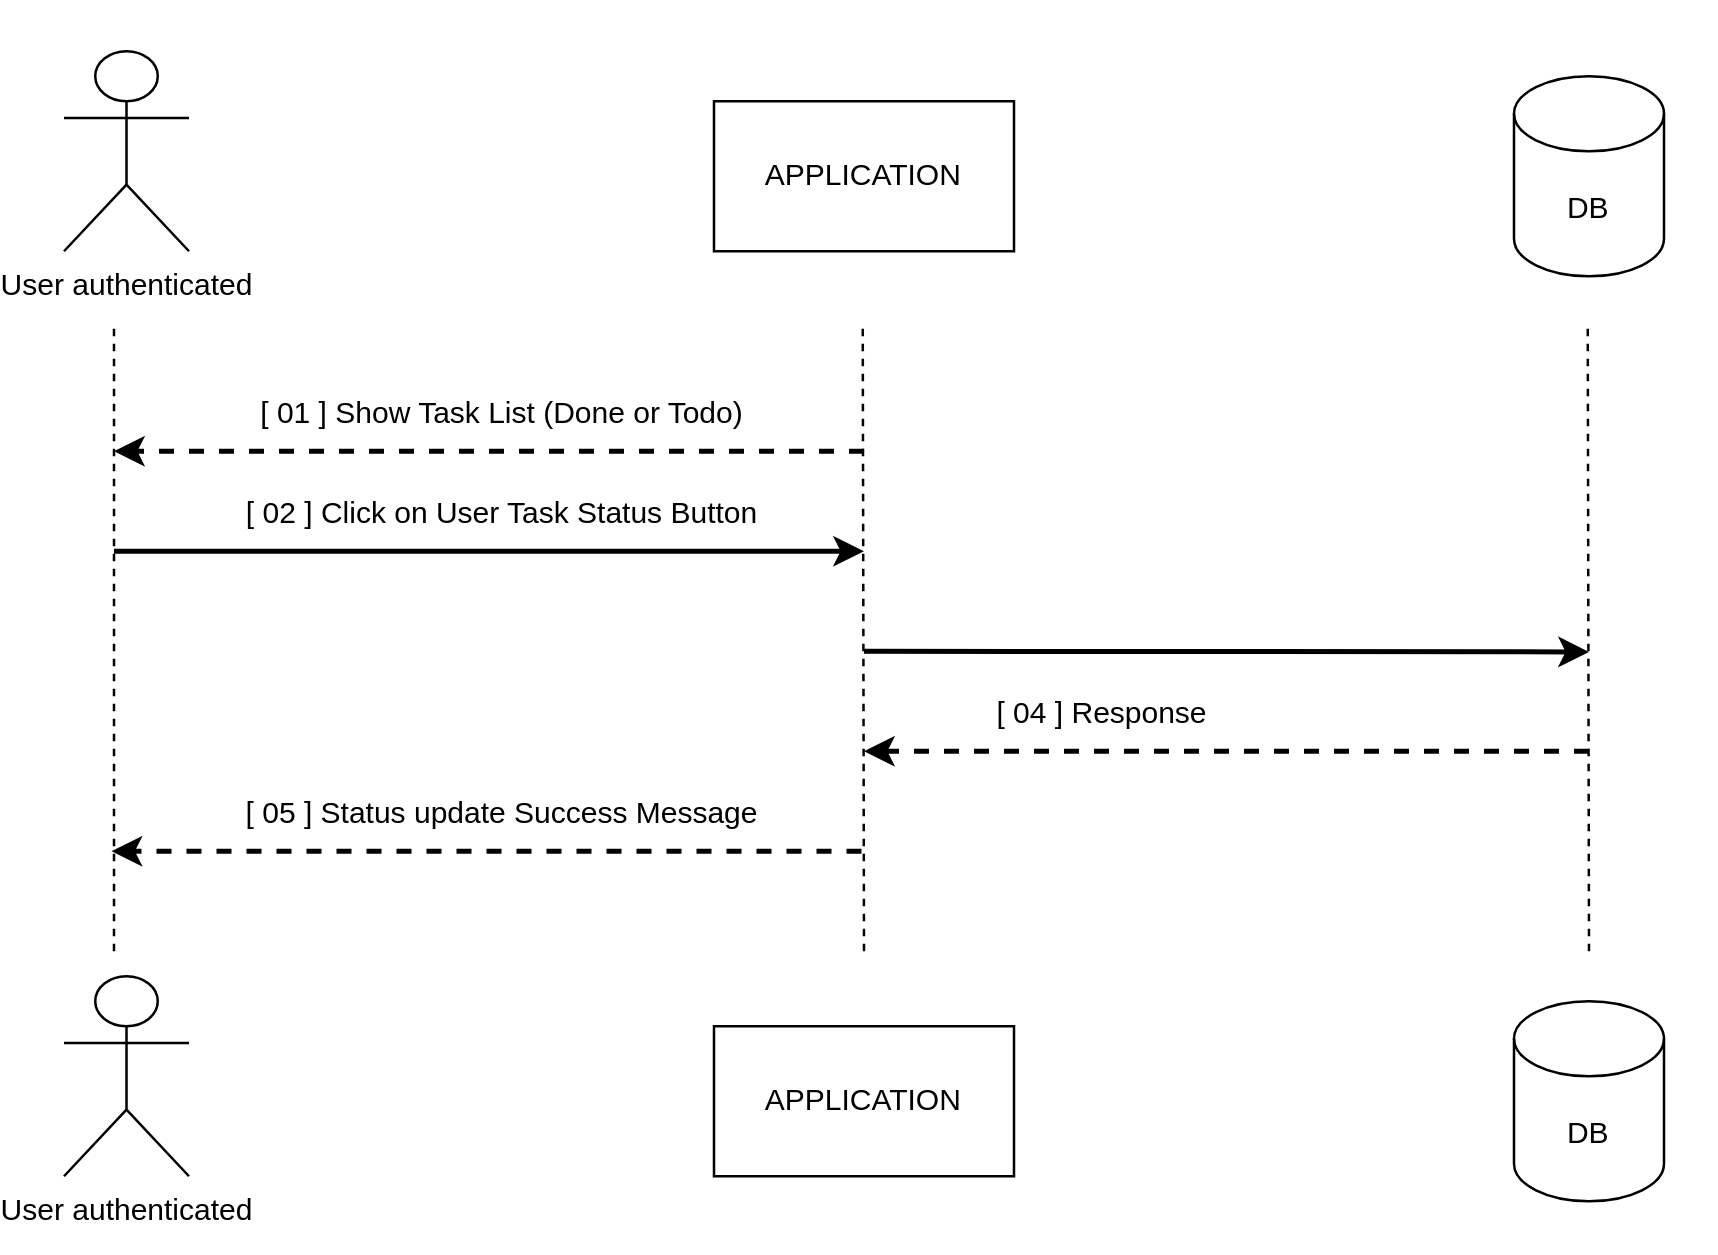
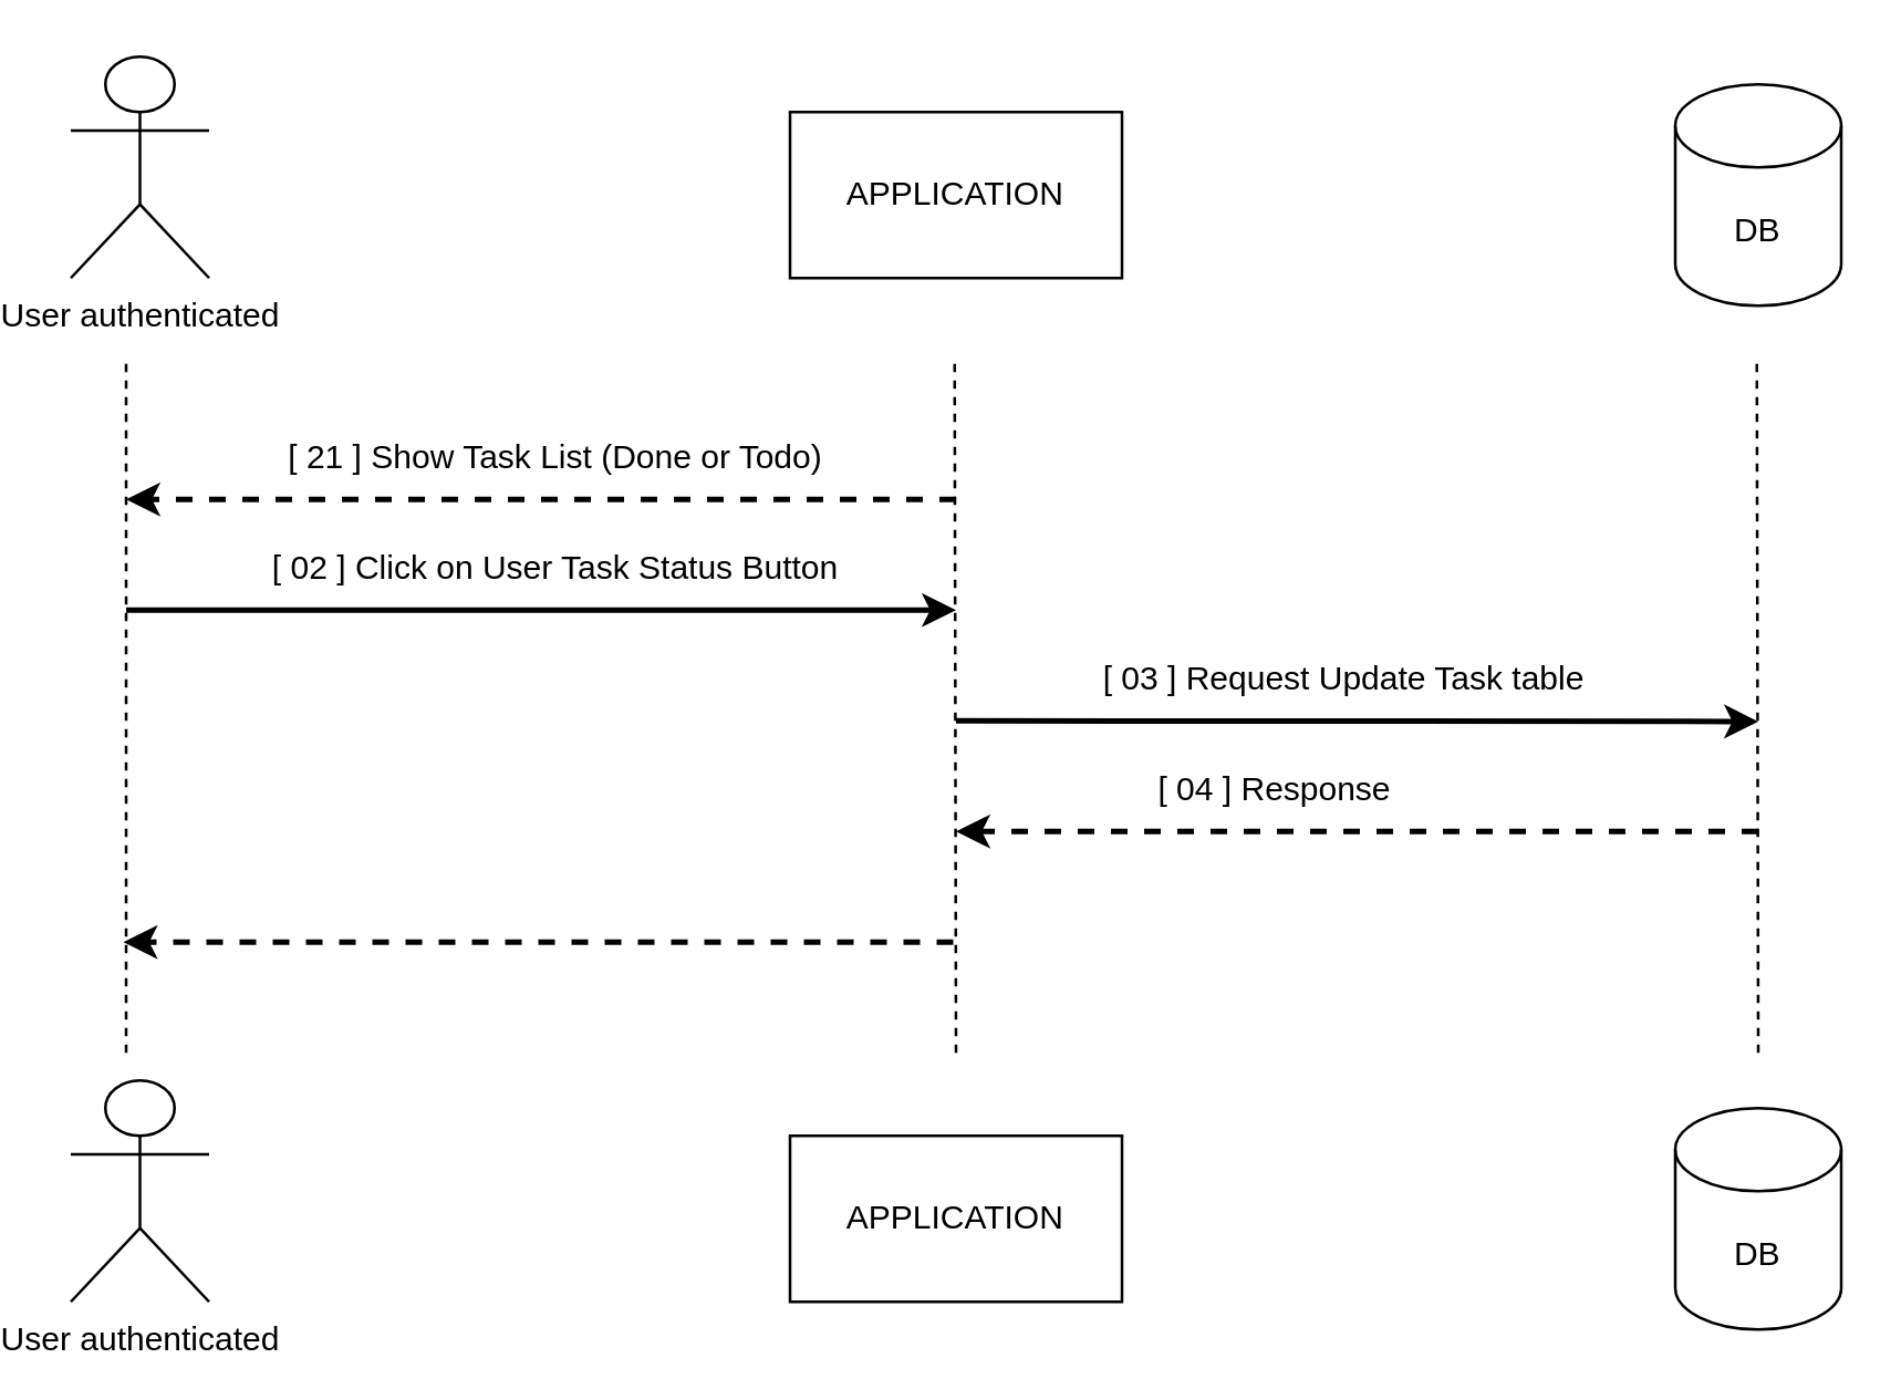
  <mxCell id="0" />
  <mxCell id="1" parent="0" />
  <mxCell id="2" value="User authenticated" style="shape=umlActor;verticalLabelPosition=bottom;verticalAlign=top;html=1;outlineConnect=0;" vertex="1" parent="1"><mxGeometry x="20" y="20" width="50" height="80" as="geometry" /></mxCell>
  <mxCell id="3" value="APPLICATION" style="rounded=0;whiteSpace=wrap;html=1;" vertex="1" parent="1"><mxGeometry x="280" y="40" width="120" height="60" as="geometry" /></mxCell>
  <mxCell id="4" value="DB" style="shape=cylinder3;whiteSpace=wrap;html=1;boundedLbl=1;backgroundOutline=1;size=15;" vertex="1" parent="1"><mxGeometry x="600" y="30" width="60" height="80" as="geometry" /></mxCell>
  <mxCell id="5" value="" style="endArrow=none;dashed=1;html=1;rounded=0;" edge="1" parent="1"><mxGeometry width="50" height="50" relative="1" as="geometry"><mxPoint x="40" y="380" as="sourcePoint" /><mxPoint x="40" y="130" as="targetPoint" /></mxGeometry></mxCell>
  <mxCell id="6" value="" style="endArrow=none;dashed=1;html=1;rounded=0;" edge="1" parent="1"><mxGeometry width="50" height="50" relative="1" as="geometry"><mxPoint x="340" y="380" as="sourcePoint" /><mxPoint x="339.5" y="130" as="targetPoint" /></mxGeometry></mxCell>
  <mxCell id="7" value="" style="endArrow=none;dashed=1;html=1;rounded=0;" edge="1" parent="1"><mxGeometry width="50" height="50" relative="1" as="geometry"><mxPoint x="630" y="380" as="sourcePoint" /><mxPoint x="629.5" y="130" as="targetPoint" /></mxGeometry></mxCell>
  <mxCell id="8" value="User authenticated" style="shape=umlActor;verticalLabelPosition=bottom;verticalAlign=top;html=1;outlineConnect=0;" vertex="1" parent="1"><mxGeometry x="20" y="390" width="50" height="80" as="geometry" /></mxCell>
  <mxCell id="9" value="APPLICATION" style="rounded=0;whiteSpace=wrap;html=1;" vertex="1" parent="1"><mxGeometry x="280" y="410" width="120" height="60" as="geometry" /></mxCell>
  <mxCell id="10" value="DB" style="shape=cylinder3;whiteSpace=wrap;html=1;boundedLbl=1;backgroundOutline=1;size=15;" vertex="1" parent="1"><mxGeometry x="600" y="400" width="60" height="80" as="geometry" /></mxCell>
  <mxCell id="11" value="" style="endArrow=classic;html=1;rounded=0;dashed=1;strokeWidth=2;" edge="1" parent="1"><mxGeometry width="50" height="50" relative="1" as="geometry"><mxPoint x="340" y="180" as="sourcePoint" /><mxPoint x="40" y="180" as="targetPoint" /></mxGeometry></mxCell>
- <mxCell id="12" value="[ 01 ] Show Task List (Done or Todo)" style="text;html=1;align=center;verticalAlign=middle;resizable=0;points=[];autosize=1;strokeColor=none;fillColor=none;" vertex="1" parent="1"><mxGeometry x="85" y="150" width="220" height="30" as="geometry" /></mxCell>
+ <mxCell id="12" value="[ 21 ] Show Task List (Done or Todo)" style="text;html=1;align=center;verticalAlign=middle;resizable=0;points=[];autosize=1;strokeColor=none;fillColor=none;" vertex="1" parent="1"><mxGeometry x="85" y="150" width="220" height="30" as="geometry" /></mxCell>
  <mxCell id="13" value="" style="endArrow=none;html=1;rounded=0;strokeWidth=2;endFill=0;startArrow=classic;startFill=1;" edge="1" parent="1"><mxGeometry width="50" height="50" relative="1" as="geometry"><mxPoint x="340" y="220" as="sourcePoint" /><mxPoint x="40" y="220" as="targetPoint" /></mxGeometry></mxCell>
  <mxCell id="14" value="[ 02 ] Click on User Task Status Button" style="text;html=1;align=center;verticalAlign=middle;resizable=0;points=[];autosize=1;strokeColor=none;fillColor=none;" vertex="1" parent="1"><mxGeometry x="75" y="190" width="240" height="30" as="geometry" /></mxCell>
  <mxCell id="15" value="" style="endArrow=none;html=1;rounded=0;strokeWidth=2;endFill=0;startArrow=classic;startFill=1;" edge="1" parent="1"><mxGeometry width="50" height="50" relative="1" as="geometry"><mxPoint x="630" y="260.26" as="sourcePoint" /><mxPoint x="340" y="259.997" as="targetPoint" /></mxGeometry></mxCell>
+ <mxCell id="16" value="[ 03 ] Request Update Task table" style="text;html=1;align=center;verticalAlign=middle;resizable=0;points=[];autosize=1;strokeColor=none;fillColor=none;" vertex="1" parent="1"><mxGeometry x="380" y="230" width="200" height="30" as="geometry" /></mxCell>
  <mxCell id="17" value="" style="endArrow=classic;html=1;rounded=0;strokeWidth=2;endFill=1;startArrow=none;startFill=0;dashed=1;" edge="1" parent="1"><mxGeometry width="50" height="50" relative="1" as="geometry"><mxPoint x="630" y="300.005" as="sourcePoint" /><mxPoint x="340" y="300.005" as="targetPoint" /></mxGeometry></mxCell>
- <mxCell id="18" value="[ 04 ] Response" style="text;html=1;align=center;verticalAlign=middle;resizable=0;points=[];autosize=1;strokeColor=none;fillColor=none;" vertex="1" parent="1"><mxGeometry x="380" y="269.997" width="110" height="30" as="geometry" /></mxCell>
- <mxCell id="19" value="[ 05 ] Status update Success Message" style="text;html=1;align=center;verticalAlign=middle;resizable=0;points=[];autosize=1;strokeColor=none;fillColor=none;" vertex="1" parent="1"><mxGeometry x="80" y="310.001" width="230" height="30" as="geometry" /></mxCell>
+ <mxCell id="18" value="[ 04 ] Response" style="text;html=1;align=center;verticalAlign=middle;resizable=0;points=[];autosize=1;strokeColor=none;fillColor=none;" vertex="1" parent="1"><mxGeometry x="400" y="269.997" width="110" height="30" as="geometry" /></mxCell>
  <mxCell id="20" value="" style="endArrow=classic;html=1;rounded=0;dashed=1;strokeWidth=2;" edge="1" parent="1"><mxGeometry width="50" height="50" relative="1" as="geometry"><mxPoint x="339" y="340" as="sourcePoint" /><mxPoint x="39" y="340" as="targetPoint" /></mxGeometry></mxCell>
